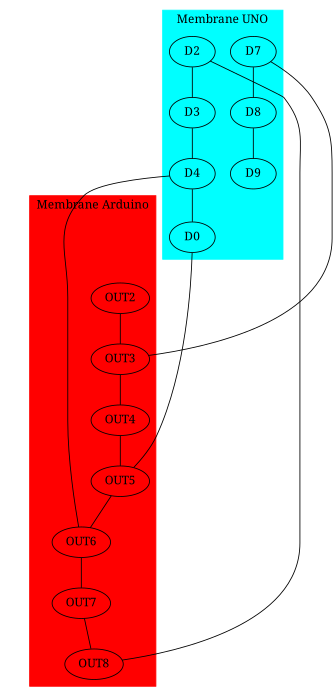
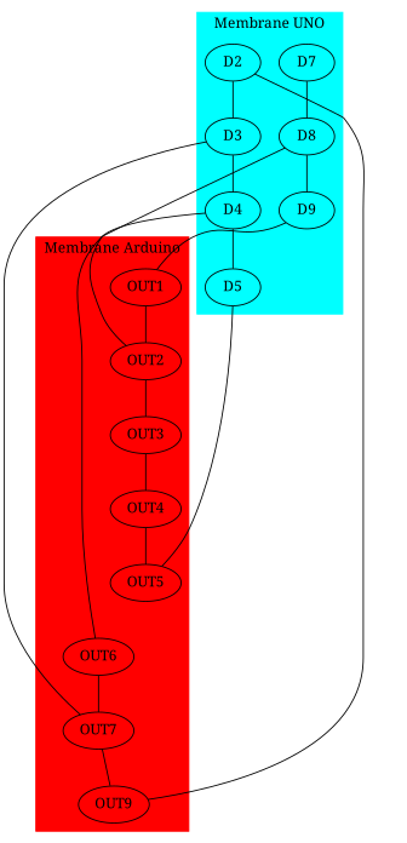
  graph {
    fontname="Noto Serif"
    node [fontname="Noto Serif"]
    edge [fontname="Noto Serif"]
    D2
    D3
    D4
-   D5 [label=D0]
+   D5
    D7
    D8
    D9
+   OUT1
    OUT2
    OUT3
    OUT4
    OUT5
    OUT6
    OUT7
-   OUT8
+   OUT8 [label=OUT9]
    subgraph cluster_1 {
      color=aqua
      label="Membrane UNO"
      style=filled
      D2
      D3
      D4
      D5
      D7
      D8
      D9
    }
    subgraph cluster_2 {
      color=red
      label="Membrane Arduino"
      style=filled
+     OUT1
      OUT2
      OUT3
      OUT4
      OUT5
      OUT6
      OUT7
      OUT8
    }
    D2 -- D3
    D2 -- OUT8
    D3 -- D4
+   D3 -- OUT7
    D4 -- D5
    D4 -- OUT6
    D5 -- OUT5
    D7 -- D8
-   D7 -- OUT3
    D8 -- D9
+   D8 -- OUT2
+   D9 -- OUT1
+   OUT1 -- OUT2
    OUT2 -- OUT3
    OUT3 -- OUT4
    OUT4 -- OUT5
-   OUT5 -- OUT6
    OUT6 -- OUT7
    OUT7 -- OUT8
  }
